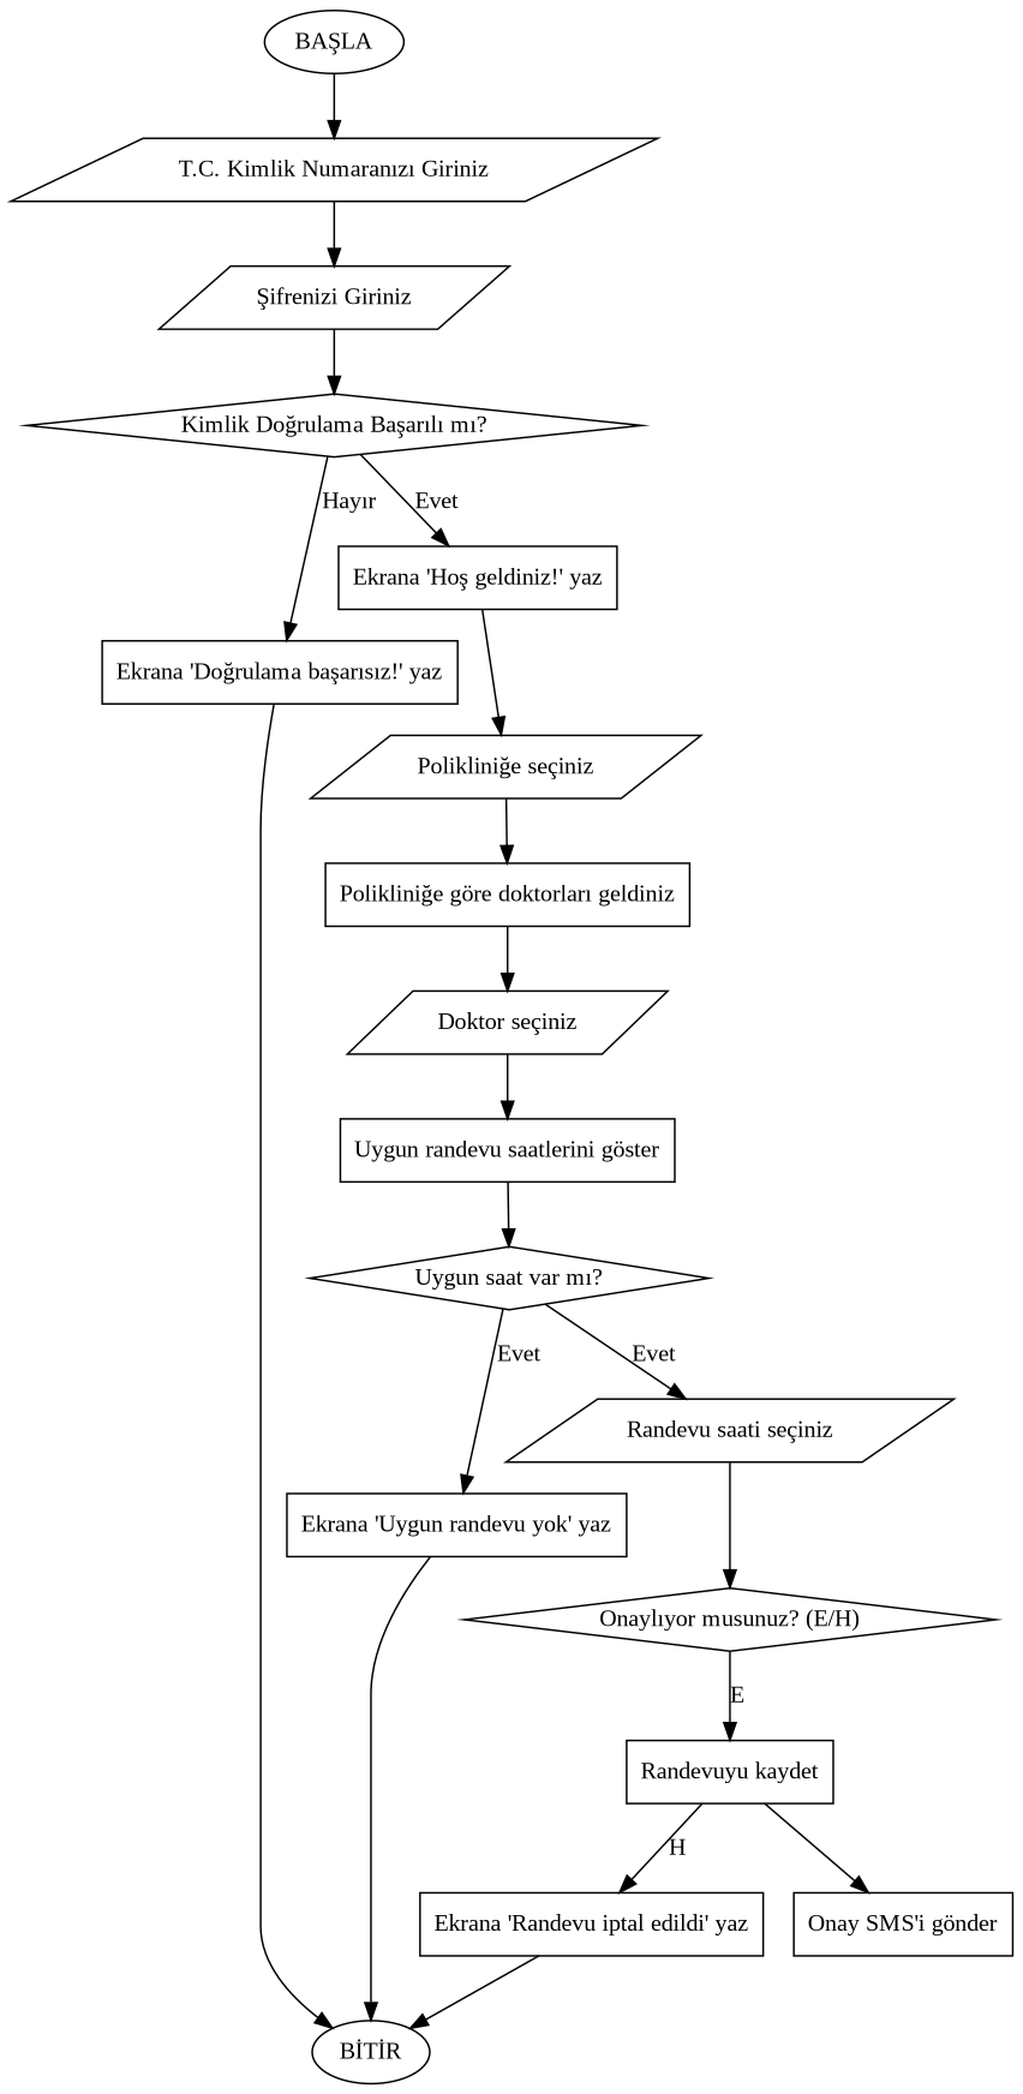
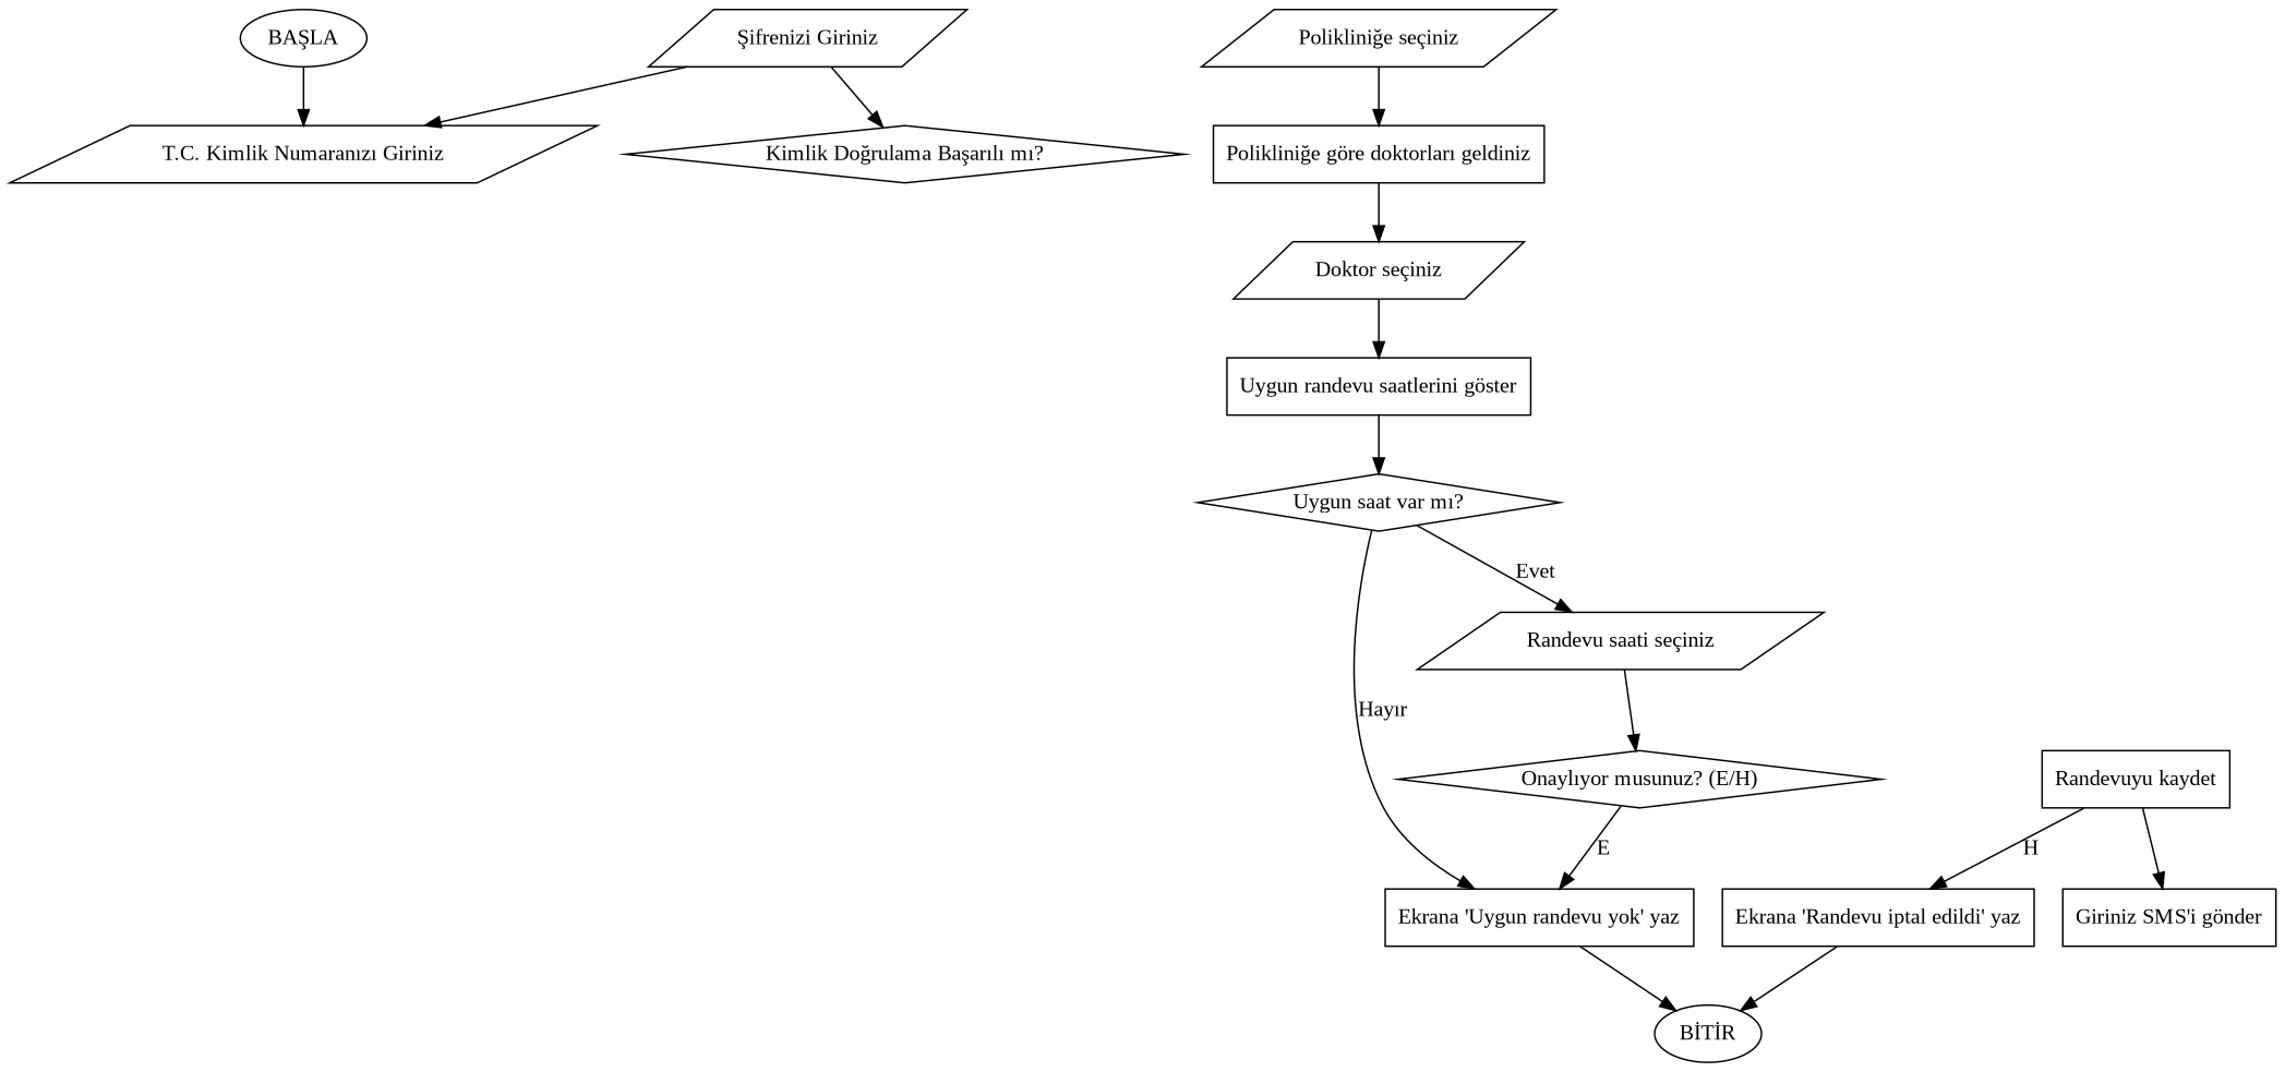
  digraph {
    fontname="Liberation Serif"
    rankdir=TB
    node [fontname="Liberation Serif" shape=box]
    edge [fontname="Liberation Serif"]
    n1 [label="BAŞLA" shape=oval]
    n2 [label="T.C. Kimlik Numaranızı Giriniz" shape=parallelogram]
    n3 [label="Şifrenizi Giriniz" shape=parallelogram]
    n4 [label="BİTİR" shape=oval]
    n5 [label="Kimlik Doğrulama Başarılı mı?" shape=diamond]
-   n6 [label="Ekrana 'Doğrulama başarısız!' yaz"]
-   n7 [label="Ekrana 'Hoş geldiniz!' yaz"]
    n8 [label="Polikliniğe seçiniz" shape=parallelogram]
    n9 [label="Polikliniğe göre doktorları geldiniz"]
    n10 [label="Doktor seçiniz" shape=parallelogram]
    n11 [label="Uygun randevu saatlerini göster"]
    n12 [label="Uygun saat var mı?" shape=diamond]
    n13 [label="Ekrana 'Uygun randevu yok' yaz"]
    n14 [label="Randevu saati seçiniz" shape=parallelogram]
    n15 [label="Onaylıyor musunuz? (E/H)" shape=diamond]
    n16 [label="Randevuyu kaydet"]
    n17 [label="Ekrana 'Randevu iptal edildi' yaz"]
-   n18 [label="Onay SMS'i gönder"]
+   n18 [label="Giriniz SMS'i gönder"]
    n1 -> n2
-   n2 -> n3
+   n3 -> n2
    n3 -> n5
-   n5 -> n6 [label="Hayır"]
-   n5 -> n7 [label=Evet]
-   n6 -> n4
-   n7 -> n8
    n8 -> n9
    n9 -> n10
    n10 -> n11
    n11 -> n12
-   n12 -> n13 [label=Evet]
+   n12 -> n13 [label="Hayır"]
    n12 -> n14 [label=Evet]
    n13 -> n4
    n14 -> n15
-   n15 -> n16 [label=E]
+   n15 -> n13 [label=E]
    n16 -> n17 [label=H]
    n16 -> n18
    n17 -> n4
  }
